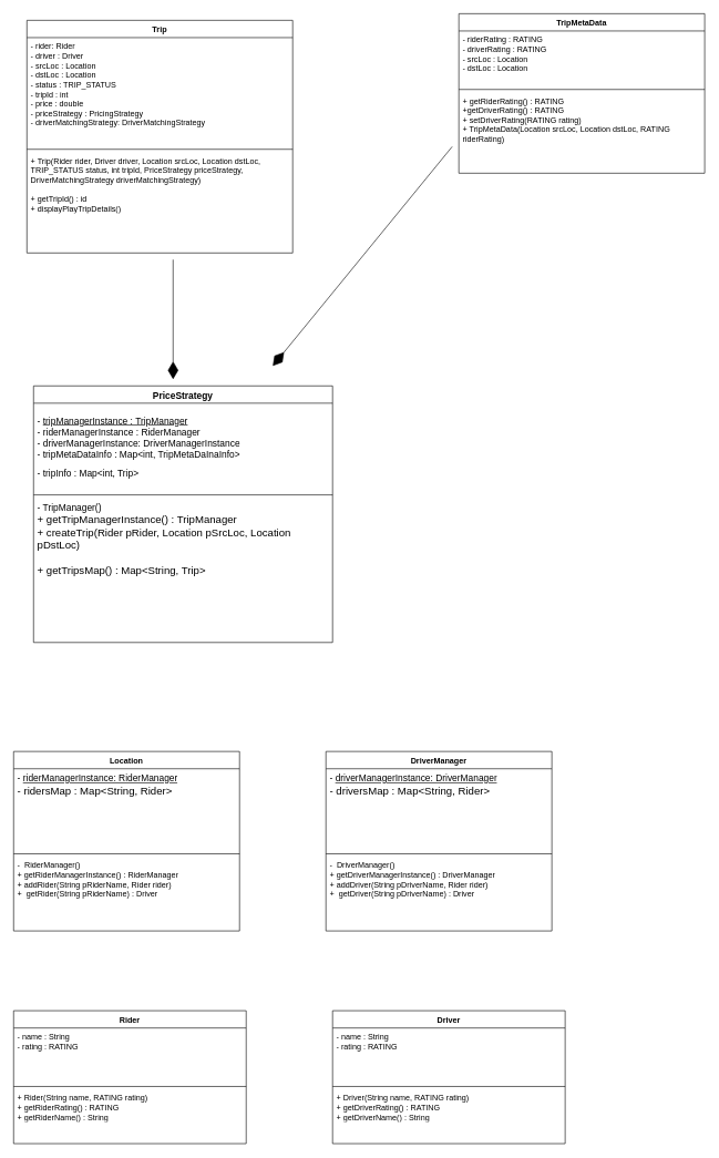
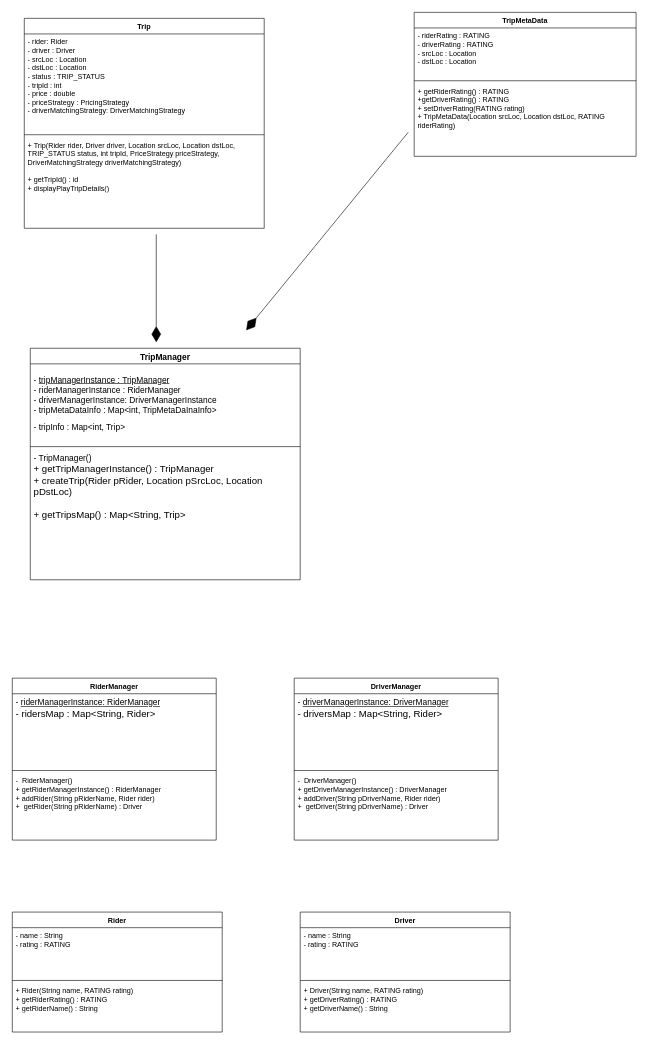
  <mxCell id="0" />
  <mxCell id="1" parent="0" />
  <mxCell id="2" value="Trip" style="swimlane;fontStyle=1;align=center;verticalAlign=top;childLayout=stackLayout;horizontal=1;startSize=26;horizontalStack=0;resizeParent=1;resizeParentMax=0;resizeLast=0;collapsible=1;marginBottom=0;whiteSpace=wrap;html=1;" vertex="1" parent="1"><mxGeometry x="40" y="30" width="400" height="350" as="geometry" /></mxCell>
  <mxCell id="3" value="- rider: Rider&lt;div&gt;- driver : Driver&lt;/div&gt;&lt;div&gt;- srcLoc : Location&lt;/div&gt;&lt;div&gt;- dstLoc : Location&lt;/div&gt;&lt;div&gt;- status : TRIP_STATUS&lt;/div&gt;&lt;div&gt;- tripId : int&lt;/div&gt;&lt;div&gt;- price : double&lt;/div&gt;&lt;div&gt;- priceStrategy : PricingStrategy&lt;/div&gt;&lt;div&gt;- driverMatchingStrategy: DriverMatchingStrategy&lt;/div&gt;" style="text;strokeColor=none;fillColor=none;align=left;verticalAlign=top;spacingLeft=4;spacingRight=4;overflow=hidden;rotatable=0;points=[[0,0.5],[1,0.5]];portConstraint=eastwest;whiteSpace=wrap;html=1;" vertex="1" parent="2"><mxGeometry y="26" width="400" height="164" as="geometry" /></mxCell>
  <mxCell id="4" value="" style="line;strokeWidth=1;fillColor=none;align=left;verticalAlign=middle;spacingTop=-1;spacingLeft=3;spacingRight=3;rotatable=0;labelPosition=right;points=[];portConstraint=eastwest;strokeColor=inherit;" vertex="1" parent="2"><mxGeometry y="190" width="400" height="8" as="geometry" /></mxCell>
  <mxCell id="5" value="+ Trip(Rider rider, Driver driver, Location srcLoc, Location dstLoc, TRIP_STATUS status, int tripId, PriceStrategy priceStrategy, DriverMatchingStrategy driverMatchingStrategy)&lt;div&gt;&lt;br&gt;&lt;/div&gt;&lt;div&gt;+ getTripId() : id&lt;/div&gt;&lt;div&gt;+ displayPlayTripDetails()&amp;nbsp;&lt;/div&gt;" style="text;strokeColor=none;fillColor=none;align=left;verticalAlign=top;spacingLeft=4;spacingRight=4;overflow=hidden;rotatable=0;points=[[0,0.5],[1,0.5]];portConstraint=eastwest;whiteSpace=wrap;html=1;" vertex="1" parent="2"><mxGeometry y="198" width="400" height="152" as="geometry" /></mxCell>
- <mxCell id="6" value="&lt;font style=&quot;font-size: 14px;&quot;&gt;PriceStrategy&lt;/font&gt;" style="swimlane;fontStyle=1;align=center;verticalAlign=top;childLayout=stackLayout;horizontal=1;startSize=26;horizontalStack=0;resizeParent=1;resizeParentMax=0;resizeLast=0;collapsible=1;marginBottom=0;whiteSpace=wrap;html=1;" vertex="1" parent="1"><mxGeometry x="50" y="580" width="450" height="386" as="geometry" /></mxCell>
+ <mxCell id="6" value="&lt;font style=&quot;font-size: 14px;&quot;&gt;TripManager&lt;/font&gt;" style="swimlane;fontStyle=1;align=center;verticalAlign=top;childLayout=stackLayout;horizontal=1;startSize=26;horizontalStack=0;resizeParent=1;resizeParentMax=0;resizeLast=0;collapsible=1;marginBottom=0;whiteSpace=wrap;html=1;" vertex="1" parent="1"><mxGeometry x="50" y="580" width="450" height="386" as="geometry" /></mxCell>
  <mxCell id="7" value="&lt;p&gt;&lt;font style=&quot;font-size: 14px;&quot;&gt;- &lt;u&gt;tripManagerInstance : TripManager&lt;/u&gt;&lt;br&gt;- riderManagerInstance : RiderManager&lt;br&gt;- driverManagerInstance: DriverManagerInstance&lt;br&gt;- tripMetaDataInfo : Map&amp;lt;int, TripMetaDaInaInfo&amp;gt;&lt;/font&gt;&lt;/p&gt;&lt;p&gt;&lt;font style=&quot;font-size: 14px;&quot;&gt;- tripInfo : Map&amp;lt;int, Trip&amp;gt;&lt;/font&gt;&lt;/p&gt;" style="text;strokeColor=none;fillColor=none;align=left;verticalAlign=top;spacingLeft=4;spacingRight=4;overflow=hidden;rotatable=0;points=[[0,0.5],[1,0.5]];portConstraint=eastwest;whiteSpace=wrap;html=1;" vertex="1" parent="6"><mxGeometry y="26" width="450" height="134" as="geometry" /></mxCell>
  <mxCell id="8" value="" style="line;strokeWidth=1;fillColor=none;align=left;verticalAlign=middle;spacingTop=-1;spacingLeft=3;spacingRight=3;rotatable=0;labelPosition=right;points=[];portConstraint=eastwest;strokeColor=inherit;" vertex="1" parent="6"><mxGeometry y="160" width="450" height="8" as="geometry" /></mxCell>
  <mxCell id="9" value="&lt;font style=&quot;font-size: 14px;&quot;&gt;- TripManager()&lt;/font&gt;&lt;div&gt;&lt;font size=&quot;3&quot;&gt;+ getTripManagerInstance() : TripManager&lt;/font&gt;&lt;/div&gt;&lt;div&gt;&lt;font size=&quot;3&quot;&gt;+ createTrip(Rider pRider, Location pSrcLoc, Location pDstLoc)&lt;/font&gt;&lt;/div&gt;&lt;div&gt;&lt;font size=&quot;3&quot;&gt;&lt;br&gt;&lt;/font&gt;&lt;/div&gt;&lt;div&gt;&lt;font size=&quot;3&quot;&gt;+ getTripsMap() : Map&amp;lt;String, Trip&amp;gt;&lt;/font&gt;&lt;/div&gt;" style="text;strokeColor=none;fillColor=none;align=left;verticalAlign=top;spacingLeft=4;spacingRight=4;overflow=hidden;rotatable=0;points=[[0,0.5],[1,0.5]];portConstraint=eastwest;whiteSpace=wrap;html=1;" vertex="1" parent="6"><mxGeometry y="168" width="450" height="218" as="geometry" /></mxCell>
  <mxCell id="10" value="TripMetaData" style="swimlane;fontStyle=1;align=center;verticalAlign=top;childLayout=stackLayout;horizontal=1;startSize=26;horizontalStack=0;resizeParent=1;resizeParentMax=0;resizeLast=0;collapsible=1;marginBottom=0;whiteSpace=wrap;html=1;" vertex="1" parent="1"><mxGeometry x="690" y="20" width="370" height="240" as="geometry" /></mxCell>
  <mxCell id="11" value="- riderRating : RATING&lt;div&gt;- driverRating : RATING&lt;/div&gt;&lt;div&gt;- srcLoc : Location&lt;/div&gt;&lt;div&gt;- dstLoc : Location&lt;/div&gt;" style="text;strokeColor=none;fillColor=none;align=left;verticalAlign=top;spacingLeft=4;spacingRight=4;overflow=hidden;rotatable=0;points=[[0,0.5],[1,0.5]];portConstraint=eastwest;whiteSpace=wrap;html=1;" vertex="1" parent="10"><mxGeometry y="26" width="370" height="84" as="geometry" /></mxCell>
  <mxCell id="12" value="" style="line;strokeWidth=1;fillColor=none;align=left;verticalAlign=middle;spacingTop=-1;spacingLeft=3;spacingRight=3;rotatable=0;labelPosition=right;points=[];portConstraint=eastwest;strokeColor=inherit;" vertex="1" parent="10"><mxGeometry y="110" width="370" height="8" as="geometry" /></mxCell>
  <mxCell id="13" value="+ getRiderRating() : RATING&lt;div&gt;+getDriverRating() : RATING&lt;/div&gt;&lt;div&gt;+ setDriverRating(RATING rating)&lt;/div&gt;&lt;div&gt;+ TripMetaData(Location srcLoc, Location dstLoc, RATING riderRating)&lt;/div&gt;" style="text;strokeColor=none;fillColor=none;align=left;verticalAlign=top;spacingLeft=4;spacingRight=4;overflow=hidden;rotatable=0;points=[[0,0.5],[1,0.5]];portConstraint=eastwest;whiteSpace=wrap;html=1;" vertex="1" parent="10"><mxGeometry y="118" width="370" height="122" as="geometry" /></mxCell>
  <mxCell id="14" value="" style="endArrow=diamondThin;endFill=1;endSize=24;html=1;rounded=0;" edge="1" parent="1"><mxGeometry width="160" relative="1" as="geometry"><mxPoint x="260" y="390" as="sourcePoint" /><mxPoint x="260" y="570" as="targetPoint" /></mxGeometry></mxCell>
  <mxCell id="15" value="" style="endArrow=diamondThin;endFill=1;endSize=24;html=1;rounded=0;" edge="1" parent="1"><mxGeometry width="160" relative="1" as="geometry"><mxPoint x="680" y="220" as="sourcePoint" /><mxPoint x="410" y="550" as="targetPoint" /></mxGeometry></mxCell>
  <mxCell id="16" value="DriverManager" style="swimlane;fontStyle=1;align=center;verticalAlign=top;childLayout=stackLayout;horizontal=1;startSize=26;horizontalStack=0;resizeParent=1;resizeParentMax=0;resizeLast=0;collapsible=1;marginBottom=0;whiteSpace=wrap;html=1;" vertex="1" parent="1"><mxGeometry x="490" y="1130" width="340" height="270" as="geometry" /></mxCell>
  <mxCell id="17" value="&lt;font style=&quot;font-size: 14px;&quot;&gt;- &lt;u&gt;driverManagerInstance: DriverManager&lt;/u&gt;&lt;/font&gt;&lt;div&gt;&lt;font size=&quot;3&quot;&gt;- driversMap : Map&amp;lt;String, Rider&amp;gt;&lt;/font&gt;&lt;/div&gt;" style="text;strokeColor=none;fillColor=none;align=left;verticalAlign=top;spacingLeft=4;spacingRight=4;overflow=hidden;rotatable=0;points=[[0,0.5],[1,0.5]];portConstraint=eastwest;whiteSpace=wrap;html=1;" vertex="1" parent="16"><mxGeometry y="26" width="340" height="124" as="geometry" /></mxCell>
  <mxCell id="18" value="" style="line;strokeWidth=1;fillColor=none;align=left;verticalAlign=middle;spacingTop=-1;spacingLeft=3;spacingRight=3;rotatable=0;labelPosition=right;points=[];portConstraint=eastwest;strokeColor=inherit;" vertex="1" parent="16"><mxGeometry y="150" width="340" height="8" as="geometry" /></mxCell>
  <mxCell id="19" value="-&amp;nbsp; DriverManager()&lt;div&gt;+ getDriverManagerInstance() : DriverManager&lt;/div&gt;&lt;div&gt;+ addDriver(String pDriverName, Rider rider)&lt;/div&gt;&lt;div&gt;+&amp;nbsp; getDriver(String pDriverName) : Driver&amp;nbsp;&lt;/div&gt;" style="text;strokeColor=none;fillColor=none;align=left;verticalAlign=top;spacingLeft=4;spacingRight=4;overflow=hidden;rotatable=0;points=[[0,0.5],[1,0.5]];portConstraint=eastwest;whiteSpace=wrap;html=1;" vertex="1" parent="16"><mxGeometry y="158" width="340" height="112" as="geometry" /></mxCell>
- <mxCell id="20" value="Location" style="swimlane;fontStyle=1;align=center;verticalAlign=top;childLayout=stackLayout;horizontal=1;startSize=26;horizontalStack=0;resizeParent=1;resizeParentMax=0;resizeLast=0;collapsible=1;marginBottom=0;whiteSpace=wrap;html=1;" vertex="1" parent="1"><mxGeometry x="20" y="1130" width="340" height="270" as="geometry" /></mxCell>
+ <mxCell id="20" value="RiderManager" style="swimlane;fontStyle=1;align=center;verticalAlign=top;childLayout=stackLayout;horizontal=1;startSize=26;horizontalStack=0;resizeParent=1;resizeParentMax=0;resizeLast=0;collapsible=1;marginBottom=0;whiteSpace=wrap;html=1;" vertex="1" parent="1"><mxGeometry x="20" y="1130" width="340" height="270" as="geometry" /></mxCell>
  <mxCell id="21" value="&lt;font style=&quot;font-size: 14px;&quot;&gt;- &lt;u&gt;riderManagerInstance: RiderManager&lt;/u&gt;&lt;/font&gt;&lt;div&gt;&lt;font size=&quot;3&quot;&gt;- ridersMap : Map&amp;lt;String, Rider&amp;gt;&lt;/font&gt;&lt;/div&gt;" style="text;strokeColor=none;fillColor=none;align=left;verticalAlign=top;spacingLeft=4;spacingRight=4;overflow=hidden;rotatable=0;points=[[0,0.5],[1,0.5]];portConstraint=eastwest;whiteSpace=wrap;html=1;" vertex="1" parent="20"><mxGeometry y="26" width="340" height="124" as="geometry" /></mxCell>
  <mxCell id="22" value="" style="line;strokeWidth=1;fillColor=none;align=left;verticalAlign=middle;spacingTop=-1;spacingLeft=3;spacingRight=3;rotatable=0;labelPosition=right;points=[];portConstraint=eastwest;strokeColor=inherit;" vertex="1" parent="20"><mxGeometry y="150" width="340" height="8" as="geometry" /></mxCell>
  <mxCell id="23" value="-&amp;nbsp; RiderManager()&lt;div&gt;+ getRiderManagerInstance() : RiderManager&lt;/div&gt;&lt;div&gt;+ addRider(String pRiderName, Rider rider)&lt;/div&gt;&lt;div&gt;+&amp;nbsp; getRider(String pRiderName) : Driver&amp;nbsp;&lt;/div&gt;" style="text;strokeColor=none;fillColor=none;align=left;verticalAlign=top;spacingLeft=4;spacingRight=4;overflow=hidden;rotatable=0;points=[[0,0.5],[1,0.5]];portConstraint=eastwest;whiteSpace=wrap;html=1;" vertex="1" parent="20"><mxGeometry y="158" width="340" height="112" as="geometry" /></mxCell>
  <mxCell id="24" value="Rider" style="swimlane;fontStyle=1;align=center;verticalAlign=top;childLayout=stackLayout;horizontal=1;startSize=26;horizontalStack=0;resizeParent=1;resizeParentMax=0;resizeLast=0;collapsible=1;marginBottom=0;whiteSpace=wrap;html=1;" vertex="1" parent="1"><mxGeometry x="20" y="1520" width="350" height="200" as="geometry" /></mxCell>
  <mxCell id="25" value="- name : String&lt;div&gt;- rating : RATING&lt;/div&gt;" style="text;strokeColor=none;fillColor=none;align=left;verticalAlign=top;spacingLeft=4;spacingRight=4;overflow=hidden;rotatable=0;points=[[0,0.5],[1,0.5]];portConstraint=eastwest;whiteSpace=wrap;html=1;" vertex="1" parent="24"><mxGeometry y="26" width="350" height="84" as="geometry" /></mxCell>
  <mxCell id="26" value="" style="line;strokeWidth=1;fillColor=none;align=left;verticalAlign=middle;spacingTop=-1;spacingLeft=3;spacingRight=3;rotatable=0;labelPosition=right;points=[];portConstraint=eastwest;strokeColor=inherit;" vertex="1" parent="24"><mxGeometry y="110" width="350" height="8" as="geometry" /></mxCell>
  <mxCell id="27" value="+ Rider(String name, RATING rating)&lt;div&gt;+ getRiderRating() : RATING&lt;/div&gt;&lt;div&gt;+ getRiderName() : String&lt;/div&gt;" style="text;strokeColor=none;fillColor=none;align=left;verticalAlign=top;spacingLeft=4;spacingRight=4;overflow=hidden;rotatable=0;points=[[0,0.5],[1,0.5]];portConstraint=eastwest;whiteSpace=wrap;html=1;" vertex="1" parent="24"><mxGeometry y="118" width="350" height="82" as="geometry" /></mxCell>
  <mxCell id="28" value="Driver" style="swimlane;fontStyle=1;align=center;verticalAlign=top;childLayout=stackLayout;horizontal=1;startSize=26;horizontalStack=0;resizeParent=1;resizeParentMax=0;resizeLast=0;collapsible=1;marginBottom=0;whiteSpace=wrap;html=1;" vertex="1" parent="1"><mxGeometry x="500" y="1520" width="350" height="200" as="geometry" /></mxCell>
  <mxCell id="29" value="- name : String&lt;div&gt;- rating : RATING&lt;/div&gt;" style="text;strokeColor=none;fillColor=none;align=left;verticalAlign=top;spacingLeft=4;spacingRight=4;overflow=hidden;rotatable=0;points=[[0,0.5],[1,0.5]];portConstraint=eastwest;whiteSpace=wrap;html=1;" vertex="1" parent="28"><mxGeometry y="26" width="350" height="84" as="geometry" /></mxCell>
  <mxCell id="30" value="" style="line;strokeWidth=1;fillColor=none;align=left;verticalAlign=middle;spacingTop=-1;spacingLeft=3;spacingRight=3;rotatable=0;labelPosition=right;points=[];portConstraint=eastwest;strokeColor=inherit;" vertex="1" parent="28"><mxGeometry y="110" width="350" height="8" as="geometry" /></mxCell>
  <mxCell id="31" value="+ Driver(String name, RATING rating)&lt;div&gt;+ getDriverRating() : RATING&lt;/div&gt;&lt;div&gt;+ getDriverName() : String&lt;/div&gt;" style="text;strokeColor=none;fillColor=none;align=left;verticalAlign=top;spacingLeft=4;spacingRight=4;overflow=hidden;rotatable=0;points=[[0,0.5],[1,0.5]];portConstraint=eastwest;whiteSpace=wrap;html=1;" vertex="1" parent="28"><mxGeometry y="118" width="350" height="82" as="geometry" /></mxCell>
